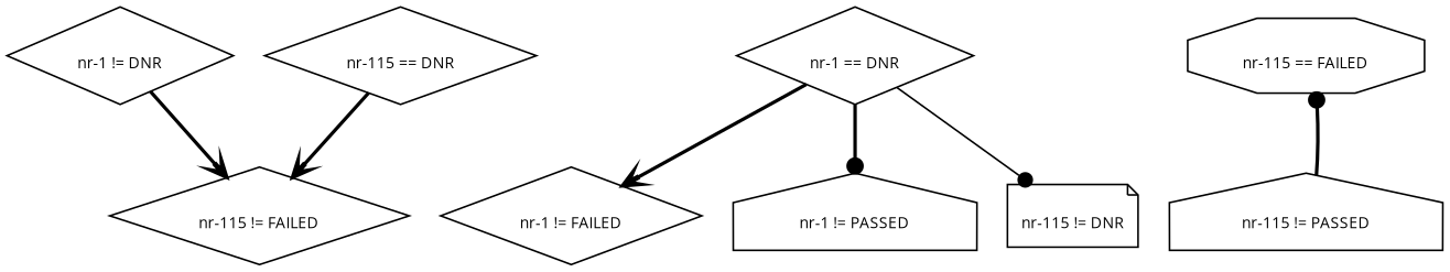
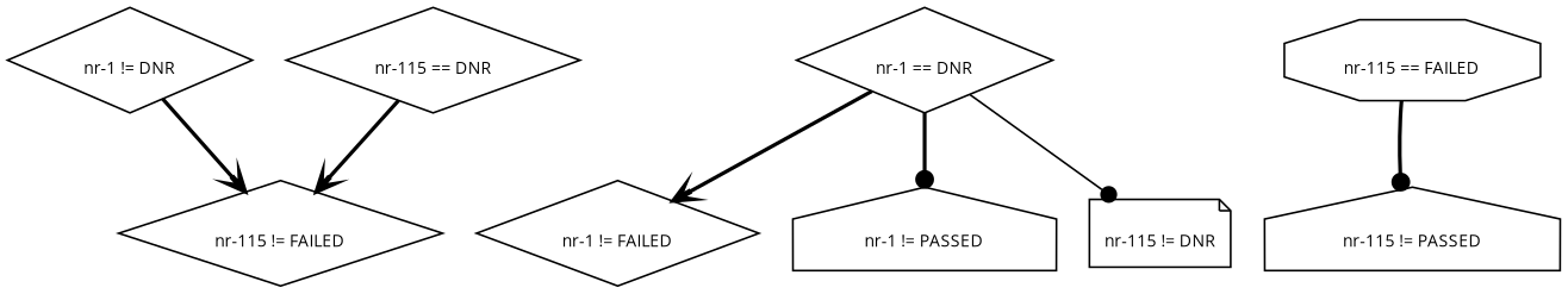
  digraph {
    fontname="Open Sans"
    fontsize=9
    node [fontname="Open Sans" fontsize=9 shape=diamond]
    edge [arrowhead=vee fontname="Open Sans" fontsize=9 style=bold]
    n1 [label="\nnr-1 != DNR"]
    n2 [label="\nnr-115 != FAILED"]
    n3 [label="\nnr-1 != FAILED"]
    n4 [label="\nnr-1 != PASSED" shape=house]
    n5 [label="\nnr-1 == DNR"]
    n6 [label="\nnr-115 != DNR" shape=note]
    n7 [label="\nnr-115 == DNR"]
    n8 [label="\nnr-115 == FAILED" shape=octagon]
    n9 [label="\nnr-115 != PASSED" shape=house]
    n1 -> n2
    n5 -> n3
    n5 -> n4 [arrowhead=dot]
    n5 -> n6 [arrowhead=dot style=solid]
    n7 -> n2
-   n9 -> n8 [arrowhead=dot]
+   n8 -> n9 [arrowhead=dot]
  }
